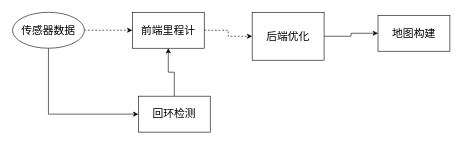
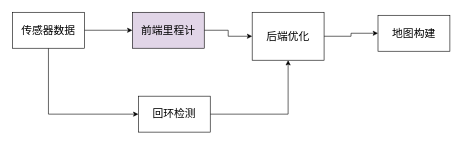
  <mxCell id="0" />
  <mxCell id="1" parent="0" />
- <mxCell id="2" value="" style="edgeStyle=orthogonalEdgeStyle;rounded=0;orthogonalLoop=1;jettySize=auto;html=1;dashed=1;" edge="1" parent="1" source="4" target="6"><mxGeometry relative="1" as="geometry" /></mxCell>
+ <mxCell id="2" value="" style="edgeStyle=orthogonalEdgeStyle;rounded=0;orthogonalLoop=1;jettySize=auto;html=1;" edge="1" parent="1" source="4" target="6"><mxGeometry relative="1" as="geometry" /></mxCell>
  <mxCell id="3" value="" style="edgeStyle=orthogonalEdgeStyle;rounded=0;orthogonalLoop=1;jettySize=auto;html=1;" edge="1" parent="1" source="4" target="11"><mxGeometry relative="1" as="geometry"><Array as="points"><mxPoint x="80" y="190" /></Array></mxGeometry></mxCell>
- <mxCell id="4" value="&lt;font style=&quot;font-size: 18px;&quot;&gt;传感器数据&lt;/font&gt;" style="ellipse;whiteSpace=wrap;html=1;" vertex="1" parent="1"><mxGeometry x="20" y="20" width="120" height="60" as="geometry" /></mxCell>
- <mxCell id="5" value="" style="edgeStyle=orthogonalEdgeStyle;rounded=0;orthogonalLoop=1;jettySize=auto;html=1;dashed=1;" edge="1" parent="1" source="6" target="8"><mxGeometry relative="1" as="geometry" /></mxCell>
- <mxCell id="6" value="&lt;font style=&quot;font-size: 18px;&quot;&gt;前端里程计&lt;/font&gt;" style="rounded=0;whiteSpace=wrap;html=1;" vertex="1" parent="1"><mxGeometry x="220" y="20" width="120" height="60" as="geometry" /></mxCell>
+ <mxCell id="4" value="&lt;font style=&quot;font-size: 18px;&quot;&gt;传感器数据&lt;/font&gt;" style="rounded=0;whiteSpace=wrap;html=1;" vertex="1" parent="1"><mxGeometry x="20" y="20" width="120" height="60" as="geometry" /></mxCell>
+ <mxCell id="5" value="" style="edgeStyle=orthogonalEdgeStyle;rounded=0;orthogonalLoop=1;jettySize=auto;html=1;" edge="1" parent="1" source="6" target="8"><mxGeometry relative="1" as="geometry" /></mxCell>
+ <mxCell id="6" value="&lt;font style=&quot;font-size: 18px;&quot;&gt;前端里程计&lt;/font&gt;" style="rounded=0;whiteSpace=wrap;html=1;fillColor=#e1d5e7;" vertex="1" parent="1"><mxGeometry x="220" y="20" width="120" height="60" as="geometry" /></mxCell>
  <mxCell id="7" value="" style="edgeStyle=orthogonalEdgeStyle;rounded=0;orthogonalLoop=1;jettySize=auto;html=1;" edge="1" parent="1" source="8" target="9"><mxGeometry relative="1" as="geometry" /></mxCell>
  <mxCell id="8" value="&lt;font style=&quot;font-size: 18px;&quot;&gt;后端优化&lt;/font&gt;" style="rounded=0;whiteSpace=wrap;html=1;" vertex="1" parent="1"><mxGeometry x="420" y="20" width="120" height="80" as="geometry" /></mxCell>
  <mxCell id="9" value="&lt;font style=&quot;font-size: 18px;&quot;&gt;地图构建&lt;/font&gt;" style="rounded=0;whiteSpace=wrap;html=1;" vertex="1" parent="1"><mxGeometry x="630" y="25" width="120" height="60" as="geometry" /></mxCell>
- <mxCell id="10" style="edgeStyle=orthogonalEdgeStyle;rounded=0;orthogonalLoop=1;jettySize=auto;html=1;" edge="1" parent="1" source="11" target="6"><mxGeometry relative="1" as="geometry" /></mxCell>
+ <mxCell id="10" style="edgeStyle=orthogonalEdgeStyle;rounded=0;orthogonalLoop=1;jettySize=auto;html=1;entryX=0.5;entryY=1;entryDx=0;entryDy=0;" edge="1" parent="1" source="11" target="8"><mxGeometry relative="1" as="geometry" /></mxCell>
  <mxCell id="11" value="&lt;font style=&quot;font-size: 18px;&quot;&gt;回环检测&lt;/font&gt;" style="rounded=0;whiteSpace=wrap;html=1;" vertex="1" parent="1"><mxGeometry x="230" y="160" width="120" height="60" as="geometry" /></mxCell>
